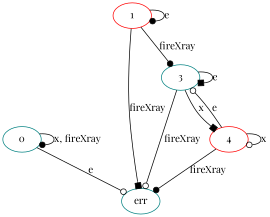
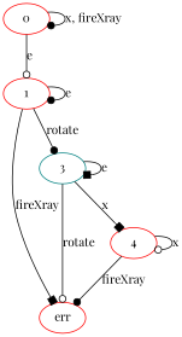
  digraph {
    fontname="Playfair Display"
    node [color=red fontname="Playfair Display"]
    edge [arrowhead=dot fontname="Playfair Display"]
-   0 [color=teal]
+   0
    1
-   err [color=teal]
+   err
    3 [color=teal]
    4
    0 -> 0 [label="x, fireXray"]
-   0 -> err [arrowhead=odot label=e]
+   0 -> 1 [arrowhead=odot label=e]
    1 -> 1 [label=e]
    1 -> err [arrowhead=box label=fireXray]
-   1 -> 3 [label=fireXray]
-   3 -> err [arrowhead=odot label=fireXray]
+   1 -> 3 [label=rotate]
+   3 -> err [arrowhead=odot label=rotate]
    3 -> 3 [arrowhead=box label=e]
    3 -> 4 [arrowhead=box label=x]
    4 -> err [label=fireXray]
-   4 -> 3 [arrowhead=odot label=e]
    4 -> 4 [arrowhead=odot label=x]
  }
